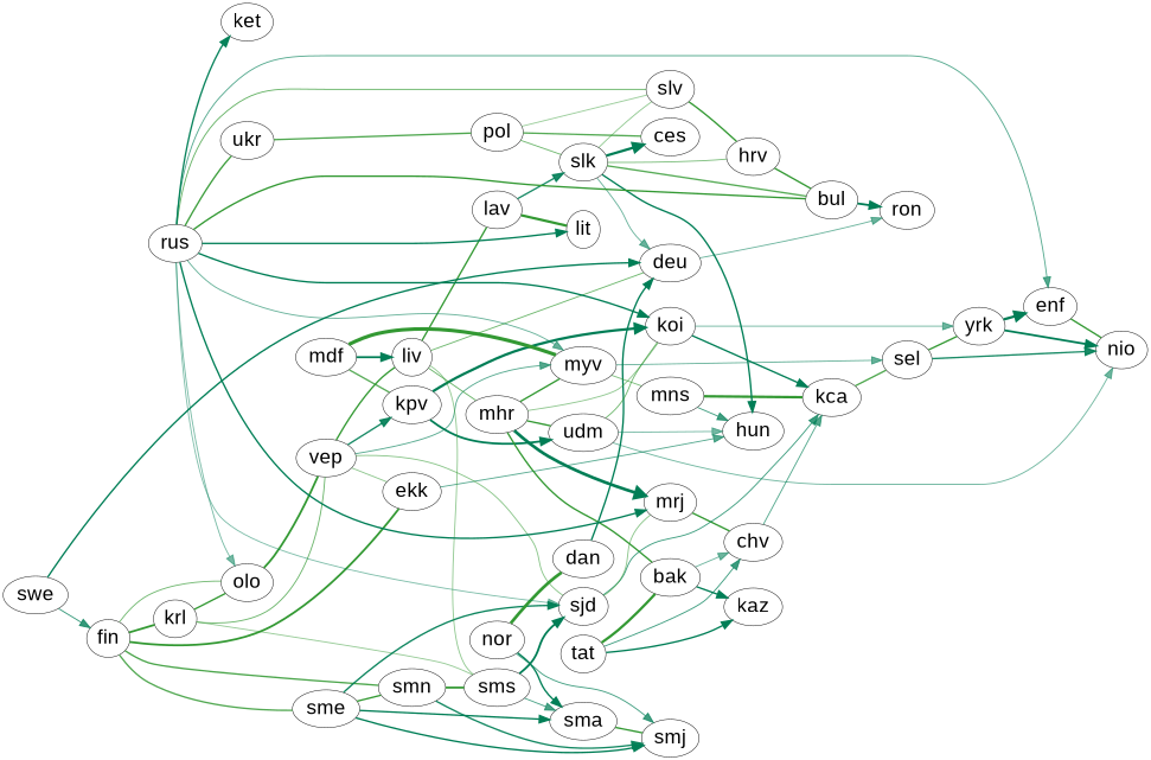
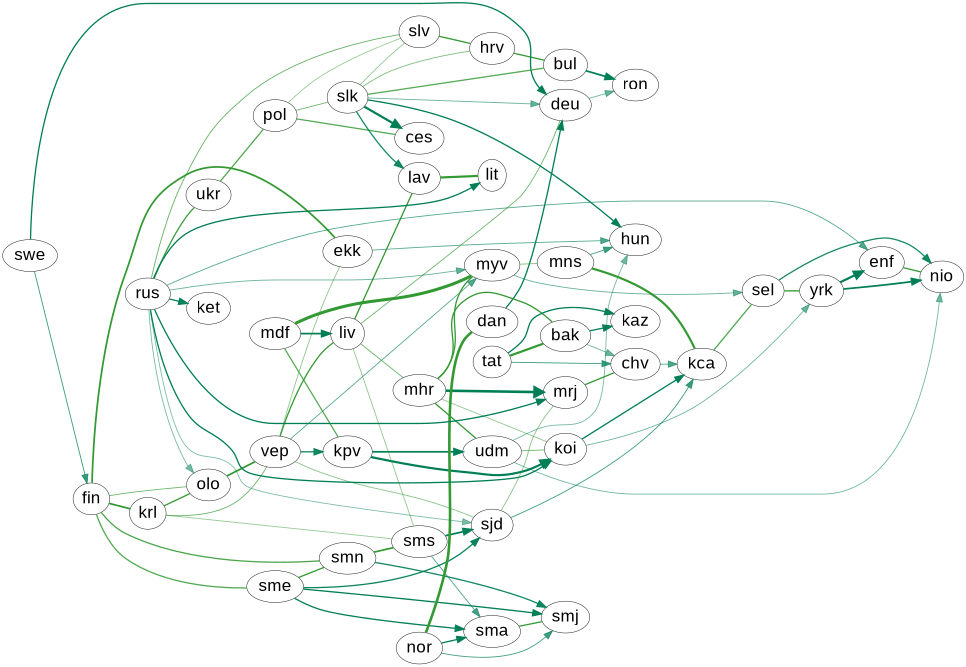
  digraph {
    rankdir=LR
    splines=true
    node [fontcolor=black fontname=Arial fontsize=40]
    edge [color="#339933ff" penwidth=3 dir=none]
    bak [height=0.05 width=0.1]
    pol [height=0.05 width=0.1]
    ukr [height=0.05 width=0.1]
    bul [height=0.05 width=0.1]
    ces [height=0.05 width=0.1]
    chv [height=0.05 width=0.1]
    dan [height=0.05 width=0.1]
    deu [height=0.05 width=0.1]
    ekk [height=0.05 width=0.1]
    enf [height=0.05 width=0.1]
    nio [height=0.05 width=0.1]
    fin [height=0.05 width=0.1]
    krl [height=0.05 width=0.1]
    olo [height=0.05 width=0.1]
    sme [height=0.05 width=0.1]
    smn [height=0.05 width=0.1]
    hrv [height=0.05 width=0.1]
    kca [height=0.05 width=0.1]
    sel [height=0.05 width=0.1]
    koi [height=0.05 width=0.1]
    kpv [height=0.05 width=0.1]
    sms [height=0.05 width=0.1]
    vep [height=0.05 width=0.1]
    lav [height=0.05 width=0.1]
    lit [height=0.05 width=0.1]
    liv [height=0.05 width=0.1]
    mhr [height=0.05 width=0.1]
    mdf [height=0.05 width=0.1]
    myv [height=0.05 width=0.1]
    udm [height=0.05 width=0.1]
    mns [height=0.05 width=0.1]
    mrj [height=0.05 width=0.1]
    nor [height=0.05 width=0.1]
    swe [height=0.05 width=0.1]
    slk [height=0.05 width=0.1]
    slv [height=0.05 width=0.1]
    rus [height=0.05 width=0.1]
    yrk [height=0.05 width=0.1]
    sjd [height=0.05 width=0.1]
    sma [height=0.05 width=0.1]
    smj [height=0.05 width=0.1]
    tat [height=0.05 width=0.1]
    kaz [height=0.05 width=0.1]
    ron [height=0.05 width=0.1]
    hun [height=0.05 width=0.1]
    ket [height=0.05 width=0.1]
    subgraph sub_1 {
    }
    subgraph sub_2 {
      bak
      pol
      ukr
      bul
      ces
      chv
      dan
      deu
      ekk
      enf
      nio
      fin
      krl
      olo
      sme
      smn
      hrv
      kca
      sel
      koi
      kpv
      sms
      vep
      lav
      lit
      liv
      mhr
      mdf
      myv
      udm
      mns
      mrj
      nor
      swe
      slk
      slv
      rus
      yrk
      sjd
      sma
      smj
      tat
    }
    subgraph sub_3 {
      bak
      bul
      ces
      chv
      dan
      deu
      ekk
      enf
      nio
      fin
      olo
      sme
      smn
      kca
      sel
      koi
      kpv
      sms
      vep
      lav
      lit
      liv
      mhr
      myv
      udm
      mns
      mrj
      nor
      swe
      slk
      rus
      yrk
      sjd
      sma
      smj
      tat
      kaz
      ron
      hun
      ket
    }
    subgraph sub_4 {
    }
    bak -> chv [arrowsize=2 color="#007e5693" penwidth=2 dir=""]
    bak -> kaz [arrowsize=2 color="#007e56ff" dir=""]
    pol -> ces [color="#339933d3"]
    pol -> slk [color="#339933b5" penwidth=2]
    pol -> slv [color="#33993380" penwidth=2]
    ukr -> pol [color="#339933dc"]
    bul -> ron [arrowsize=2 color="#007e56ff" penwidth=4 dir=""]
    chv -> kca [arrowsize=2 color="#007e56ae" penwidth=2 dir=""]
    dan -> deu [arrowsize=2 color="#007e56ff" dir=""]
    deu -> ron [arrowsize=2 color="#007e5695" penwidth=2 dir=""]
    ekk -> hun [arrowsize=2 color="#007e56a9" penwidth=2 dir=""]
    enf -> nio
    fin -> ekk [penwidth=4]
    fin -> krl [penwidth=4]
    fin -> olo [color="#339933b4" penwidth=2]
    fin -> sme [color="#339933d6"]
    fin -> smn [color="#339933df"]
    krl -> olo
    krl -> sms [color="#33993384" penwidth=2]
    krl -> vep [color="#339933bb" penwidth=2]
    olo -> vep [penwidth=4]
    sme -> smn
    sme -> sjd [arrowsize=2 color="#007e56f4" dir=""]
    sme -> sma [arrowsize=2 color="#007e56fd" dir=""]
    sme -> smj [arrowsize=2 color="#007e56ff" dir=""]
    smn -> sms [penwidth=4]
    smn -> smj [arrowsize=2 color="#007e56ec" dir=""]
    hrv -> bul
    kca -> sel [color="#339933dc"]
    sel -> nio [arrowsize=2 color="#007e56e6" dir=""]
    sel -> yrk
    koi -> kca [arrowsize=2 color="#007e56ff" dir=""]
    koi -> yrk [arrowsize=2 color="#007e5693" penwidth=2 dir=""]
    kpv -> koi [arrowsize=2 color="#007e56ff" penwidth=5 dir=""]
    kpv -> udm [arrowsize=2 color="#007e56ff" penwidth=4 dir=""]
    sms -> sjd [arrowsize=2 color="#007e56ff" penwidth=4 dir=""]
    sms -> sma [arrowsize=2 color="#007e56b5" penwidth=2 dir=""]
    vep -> ekk [color="#3399338e" penwidth=2]
    vep -> kpv [arrowsize=2 color="#007e56e9" dir=""]
    vep -> liv [color="#339933fd"]
    vep -> myv [arrowsize=2 color="#007e56ab" penwidth=2 dir=""]
    vep -> sjd [color="#33993394" penwidth=2]
    lav -> lit [penwidth=5]
    liv -> deu [color="#339933b7" penwidth=2]
    liv -> sms [color="#3399338a" penwidth=2]
    liv -> lav
    liv -> mhr [color="#339933c0" penwidth=2]
    mhr -> bak
    mhr -> koi [color="#3399338d" penwidth=2]
    mhr -> myv
    mhr -> udm
    mhr -> mrj [arrowsize=2 color="#007e56ff" penwidth=6 dir=""]
    mdf -> kpv [color="#339933cf"]
    mdf -> liv [arrowsize=2 color="#007e56ff" penwidth=4 dir=""]
    mdf -> myv [penwidth=7]
    myv -> sel [arrowsize=2 color="#007e5699" penwidth=2 dir=""]
    myv -> mns [color="#339933a2" penwidth=2]
    udm -> nio [arrowsize=2 color="#007e5690" penwidth=2 dir=""]
    udm -> koi [color="#339933b5" penwidth=2]
    udm -> hun [arrowsize=2 color="#007e568b" penwidth=2 dir=""]
    mns -> kca [penwidth=5]
    mns -> hun [arrowsize=2 color="#007e56bf" penwidth=2 dir=""]
    mrj -> chv
    nor -> dan [penwidth=6]
    nor -> sma [arrowsize=2 color="#007e56ff" dir=""]
    nor -> smj [arrowsize=2 color="#007e56bf" penwidth=2 dir=""]
    swe -> deu [arrowsize=2 color="#007e56ff" dir=""]
    swe -> fin [arrowsize=2 color="#007e56c9" penwidth=2 dir=""]
    slk -> bul [color="#339933d3"]
    slk -> ces [arrowsize=2 color="#007e56ff" penwidth=5 dir=""]
    slk -> deu [arrowsize=2 color="#007e5697" penwidth=2 dir=""]
    slk -> hrv [color="#339933a4" penwidth=2]
-   lav -> slk [arrowsize=2 color="#007e56e5" dir=""]
+   slk -> lav [arrowsize=2 color="#007e56e5" dir=""]
    slk -> slv [color="#3399338a" penwidth=2]
    slk -> hun [arrowsize=2 color="#007e56ff" dir=""]
    slv -> hrv
    rus -> ukr [color="#339933f2"]
-   rus -> bul
    rus -> enf [arrowsize=2 color="#007e56ac" penwidth=2 dir=""]
    rus -> olo [arrowsize=2 color="#007e5689" penwidth=2 dir=""]
    rus -> koi [arrowsize=2 color="#007e56ff" dir=""]
    rus -> lit [arrowsize=2 color="#007e56ff" dir=""]
    rus -> myv [arrowsize=2 color="#007e5699" penwidth=2 dir=""]
    rus -> mrj [arrowsize=2 color="#007e56ff" dir=""]
    rus -> slv [color="#339933c2" penwidth=2]
    rus -> sjd [arrowsize=2 color="#007e5682" penwidth=2 dir=""]
    rus -> ket [arrowsize=2 color="#007e56f6" dir=""]
    yrk -> enf [arrowsize=2 color="#007e56ff" penwidth=5 dir=""]
    yrk -> nio [arrowsize=2 color="#007e56ff" penwidth=4 dir=""]
    sjd -> kca [arrowsize=2 color="#007e56c4" penwidth=2 dir=""]
    sjd -> mrj [color="#33993394" penwidth=2]
    sma -> smj
    tat -> bak [penwidth=5]
    tat -> chv [arrowsize=2 color="#007e56c3" penwidth=2 dir=""]
    tat -> kaz [arrowsize=2 color="#007e56ff" dir=""]
  }
